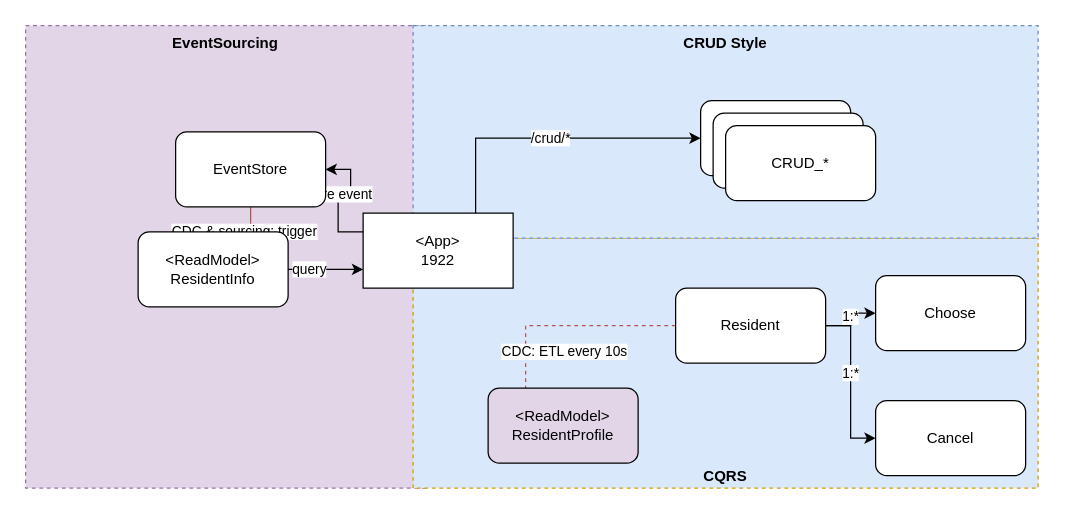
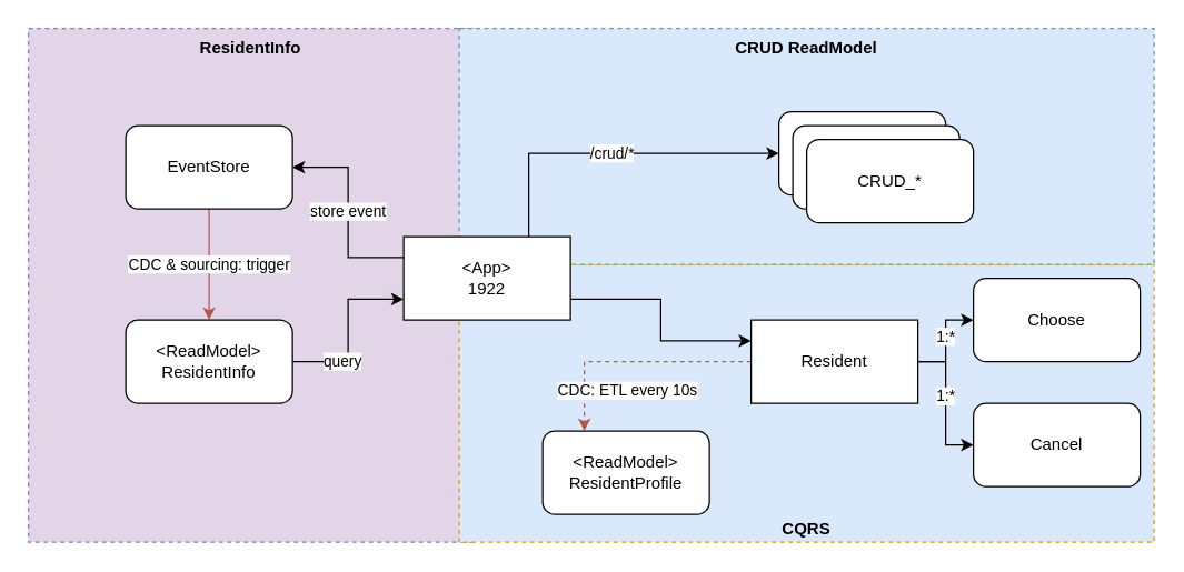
  <mxCell id="0" />
  <mxCell id="1" parent="0" />
- <mxCell id="2" value="EventSourcing" style="rounded=0;whiteSpace=wrap;html=1;fillColor=#e1d5e7;strokeColor=#9673a6;verticalAlign=top;fontStyle=1;dashed=1;" parent="1" vertex="1"><mxGeometry x="20" y="20" width="320" height="370" as="geometry" /></mxCell>
+ <mxCell id="2" value="ResidentInfo" style="rounded=0;whiteSpace=wrap;html=1;fillColor=#e1d5e7;strokeColor=#9673a6;verticalAlign=top;fontStyle=1;dashed=1;" parent="1" vertex="1"><mxGeometry x="20" y="20" width="320" height="370" as="geometry" /></mxCell>
  <mxCell id="3" value="CQRS" style="rounded=0;whiteSpace=wrap;html=1;fillColor=#dae8fc;strokeColor=#d79b00;verticalAlign=bottom;fontStyle=1;dashed=1;" parent="1" vertex="1"><mxGeometry x="330" y="190" width="500" height="200" as="geometry" /></mxCell>
- <mxCell id="4" value="CRUD Style" style="rounded=0;whiteSpace=wrap;html=1;fillColor=#dae8fc;strokeColor=#6c8ebf;verticalAlign=top;fontStyle=1;dashed=1;" parent="1" vertex="1"><mxGeometry x="330" y="20" width="500" height="170" as="geometry" /></mxCell>
+ <mxCell id="4" value="CRUD ReadModel" style="rounded=0;whiteSpace=wrap;html=1;fillColor=#dae8fc;strokeColor=#6c8ebf;verticalAlign=top;fontStyle=1;dashed=1;" parent="1" vertex="1"><mxGeometry x="330" y="20" width="500" height="170" as="geometry" /></mxCell>
  <mxCell id="5" value="/crud/*" style="edgeStyle=orthogonalEdgeStyle;rounded=0;orthogonalLoop=1;jettySize=auto;html=1;entryX=0;entryY=0.5;entryDx=0;entryDy=0;" parent="1" source="8" target="9" edge="1"><mxGeometry relative="1" as="geometry"><Array as="points"><mxPoint x="380" y="110" /></Array></mxGeometry></mxCell>
+ <mxCell id="6" style="edgeStyle=orthogonalEdgeStyle;rounded=0;orthogonalLoop=1;jettySize=auto;html=1;entryX=0;entryY=0.25;entryDx=0;entryDy=0;exitX=1;exitY=0.75;exitDx=0;exitDy=0;" parent="1" source="8" target="18" edge="1"><mxGeometry relative="1" as="geometry" /></mxCell>
  <mxCell id="7" value="store event" style="edgeStyle=orthogonalEdgeStyle;rounded=0;orthogonalLoop=1;jettySize=auto;html=1;entryX=1;entryY=0.5;entryDx=0;entryDy=0;exitX=0;exitY=0.25;exitDx=0;exitDy=0;" parent="1" source="8" target="23" edge="1"><mxGeometry relative="1" as="geometry" /></mxCell>
  <mxCell id="8" value="&amp;lt;App&amp;gt;&lt;br&gt;1922" style="rounded=0;whiteSpace=wrap;html=1;" parent="1" vertex="1"><mxGeometry x="290" y="170" width="120" height="60" as="geometry" /></mxCell>
  <mxCell id="9" value="CRUD" style="rounded=1;whiteSpace=wrap;html=1;" parent="1" vertex="1"><mxGeometry x="560" y="80" width="120" height="60" as="geometry" /></mxCell>
  <mxCell id="10" value="CRUD" style="rounded=1;whiteSpace=wrap;html=1;" parent="1" vertex="1"><mxGeometry x="570" y="90" width="120" height="60" as="geometry" /></mxCell>
  <mxCell id="11" value="CRUD_*" style="rounded=1;whiteSpace=wrap;html=1;" parent="1" vertex="1"><mxGeometry x="580" y="100" width="120" height="60" as="geometry" /></mxCell>
- <mxCell id="12" style="edgeStyle=orthogonalEdgeStyle;rounded=0;orthogonalLoop=1;jettySize=auto;html=1;entryX=0.25;entryY=0;entryDx=0;entryDy=0;fillColor=#f8cecc;strokeColor=#b85450;dashed=1;exitX=0;exitY=0.5;exitDx=0;exitDy=0;endArrow=none;" parent="1" source="18" target="21" edge="1"><mxGeometry relative="1" as="geometry"><Array as="points"><mxPoint x="420" y="260" /></Array></mxGeometry></mxCell>
+ <mxCell id="12" style="edgeStyle=orthogonalEdgeStyle;rounded=0;orthogonalLoop=1;jettySize=auto;html=1;entryX=0.25;entryY=0;entryDx=0;entryDy=0;fillColor=#f8cecc;strokeColor=#b85450;dashed=1;exitX=0;exitY=0.5;exitDx=0;exitDy=0;" parent="1" source="18" target="21" edge="1"><mxGeometry relative="1" as="geometry"><Array as="points"><mxPoint x="420" y="260" /></Array></mxGeometry></mxCell>
  <mxCell id="13" value="CDC: ETL every 10s" style="edgeLabel;html=1;align=center;verticalAlign=middle;resizable=0;points=[];" parent="12" vertex="1" connectable="0"><mxGeometry x="0.069" y="-1" relative="1" as="geometry"><mxPoint x="1" y="21" as="offset" /></mxGeometry></mxCell>
  <mxCell id="14" style="edgeStyle=orthogonalEdgeStyle;rounded=0;orthogonalLoop=1;jettySize=auto;html=1;entryX=0;entryY=0.5;entryDx=0;entryDy=0;" parent="1" source="18" target="19" edge="1"><mxGeometry relative="1" as="geometry" /></mxCell>
  <mxCell id="15" value="1:*" style="edgeLabel;html=1;align=center;verticalAlign=middle;resizable=0;points=[];" vertex="1" connectable="0" parent="14"><mxGeometry x="0.103" y="1" relative="1" as="geometry"><mxPoint as="offset" /></mxGeometry></mxCell>
  <mxCell id="16" style="edgeStyle=orthogonalEdgeStyle;rounded=0;orthogonalLoop=1;jettySize=auto;html=1;entryX=0;entryY=0.5;entryDx=0;entryDy=0;" parent="1" source="18" target="20" edge="1"><mxGeometry relative="1" as="geometry" /></mxCell>
  <mxCell id="17" value="1:*" style="edgeLabel;html=1;align=center;verticalAlign=middle;resizable=0;points=[];" parent="16" vertex="1" connectable="0"><mxGeometry x="-0.12" y="-1" relative="1" as="geometry"><mxPoint as="offset" /></mxGeometry></mxCell>
- <mxCell id="18" value="Resident" style="rounded=1;whiteSpace=wrap;html=1;" parent="1" vertex="1"><mxGeometry x="540" y="230" width="120" height="60" as="geometry" /></mxCell>
- <mxCell id="19" value="Choose" style="rounded=1;whiteSpace=wrap;html=1;" parent="1" vertex="1"><mxGeometry x="700" y="220" width="120" height="60" as="geometry" /></mxCell>
- <mxCell id="20" value="Cancel" style="rounded=1;whiteSpace=wrap;html=1;" parent="1" vertex="1"><mxGeometry x="700" y="320" width="120" height="60" as="geometry" /></mxCell>
- <mxCell id="21" value="&amp;lt;ReadModel&amp;gt;&lt;br&gt;ResidentProfile" style="rounded=1;whiteSpace=wrap;html=1;fillColor=#e1d5e7;" parent="1" vertex="1"><mxGeometry x="390" y="310" width="120" height="60" as="geometry" /></mxCell>
+ <mxCell id="18" value="Resident" style="whiteSpace=wrap;html=1;rounded=0;" parent="1" vertex="1"><mxGeometry x="540" y="230" width="120" height="60" as="geometry" /></mxCell>
+ <mxCell id="19" value="Choose" style="rounded=1;whiteSpace=wrap;html=1;" parent="1" vertex="1"><mxGeometry x="700" y="200" width="120" height="60" as="geometry" /></mxCell>
+ <mxCell id="20" value="Cancel" style="rounded=1;whiteSpace=wrap;html=1;" parent="1" vertex="1"><mxGeometry x="700" y="290" width="120" height="60" as="geometry" /></mxCell>
+ <mxCell id="21" value="&amp;lt;ReadModel&amp;gt;&lt;br&gt;ResidentProfile" style="rounded=1;whiteSpace=wrap;html=1;" parent="1" vertex="1"><mxGeometry x="390" y="310" width="120" height="60" as="geometry" /></mxCell>
  <mxCell id="22" value="CDC &amp;amp; sourcing: trigger" style="edgeStyle=orthogonalEdgeStyle;rounded=0;orthogonalLoop=1;jettySize=auto;html=1;fillColor=#f8cecc;strokeColor=#b85450;dashed=0;" parent="1" source="23" target="25" edge="1"><mxGeometry relative="1" as="geometry"><mxPoint as="offset" /></mxGeometry></mxCell>
- <mxCell id="23" value="EventStore" style="rounded=1;whiteSpace=wrap;html=1;" parent="1" vertex="1"><mxGeometry x="140" y="105" width="120" height="60" as="geometry" /></mxCell>
+ <mxCell id="23" value="EventStore" style="rounded=1;whiteSpace=wrap;html=1;" parent="1" vertex="1"><mxGeometry x="90" y="90" width="120" height="60" as="geometry" /></mxCell>
  <mxCell id="24" value="query" style="edgeStyle=orthogonalEdgeStyle;rounded=0;orthogonalLoop=1;jettySize=auto;html=1;entryX=0;entryY=0.75;entryDx=0;entryDy=0;" parent="1" source="25" target="8" edge="1"><mxGeometry x="-0.429" relative="1" as="geometry"><mxPoint as="offset" /></mxGeometry></mxCell>
- <mxCell id="25" value="&amp;lt;ReadModel&amp;gt;&lt;br&gt;ResidentInfo" style="rounded=1;whiteSpace=wrap;html=1;" parent="1" vertex="1"><mxGeometry x="110" y="185" width="120" height="60" as="geometry" /></mxCell>
+ <mxCell id="25" value="&amp;lt;ReadModel&amp;gt;&lt;br&gt;ResidentInfo" style="rounded=1;whiteSpace=wrap;html=1;" parent="1" vertex="1"><mxGeometry x="90" y="230" width="120" height="60" as="geometry" /></mxCell>
